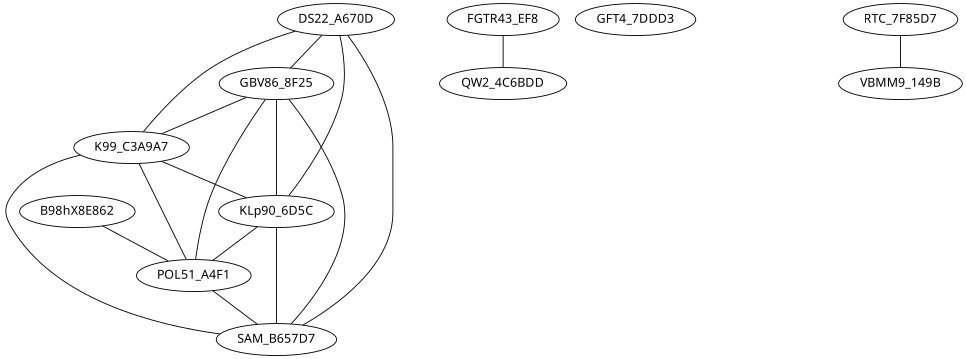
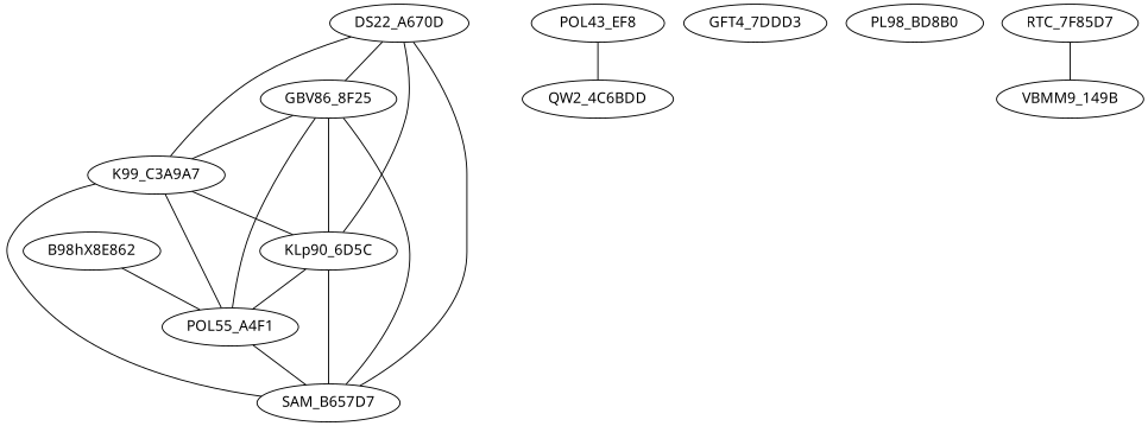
  strict graph {
    fontname="Noto Sans"
    node [fontname="Noto Sans"]
    edge [fontname="Noto Sans" weight=1.0]
    n1 [label=B98hX8E862]
-   n2 [label=POL51_A4F1]
+   n2 [label=POL55_A4F1]
    n3 [label=DS22_A670D]
    n4 [label=GBV86_8F25]
    n5 [label=K99_C3A9A7]
    n6 [label=KLp90_6D5C]
    n7 [label=SAM_B657D7]
-   n8 [label=FGTR43_EF8]
+   n8 [label=POL43_EF8]
    n9 [label=QW2_4C6BDD]
    n10 [label=GFT4_7DDD3]
+   n11 [label=PL98_BD8B0]
    n12 [label=RTC_7F85D7]
    n13 [label=VBMM9_149B]
    n1 -- n2
    n2 -- n7
    n3 -- n4
    n3 -- n5
    n3 -- n6
    n3 -- n7
    n4 -- n2
    n4 -- n5
    n4 -- n6
    n4 -- n7
    n5 -- n2
    n5 -- n6
    n5 -- n7
    n6 -- n2
    n6 -- n7
    n8 -- n9
    n12 -- n13
  }
